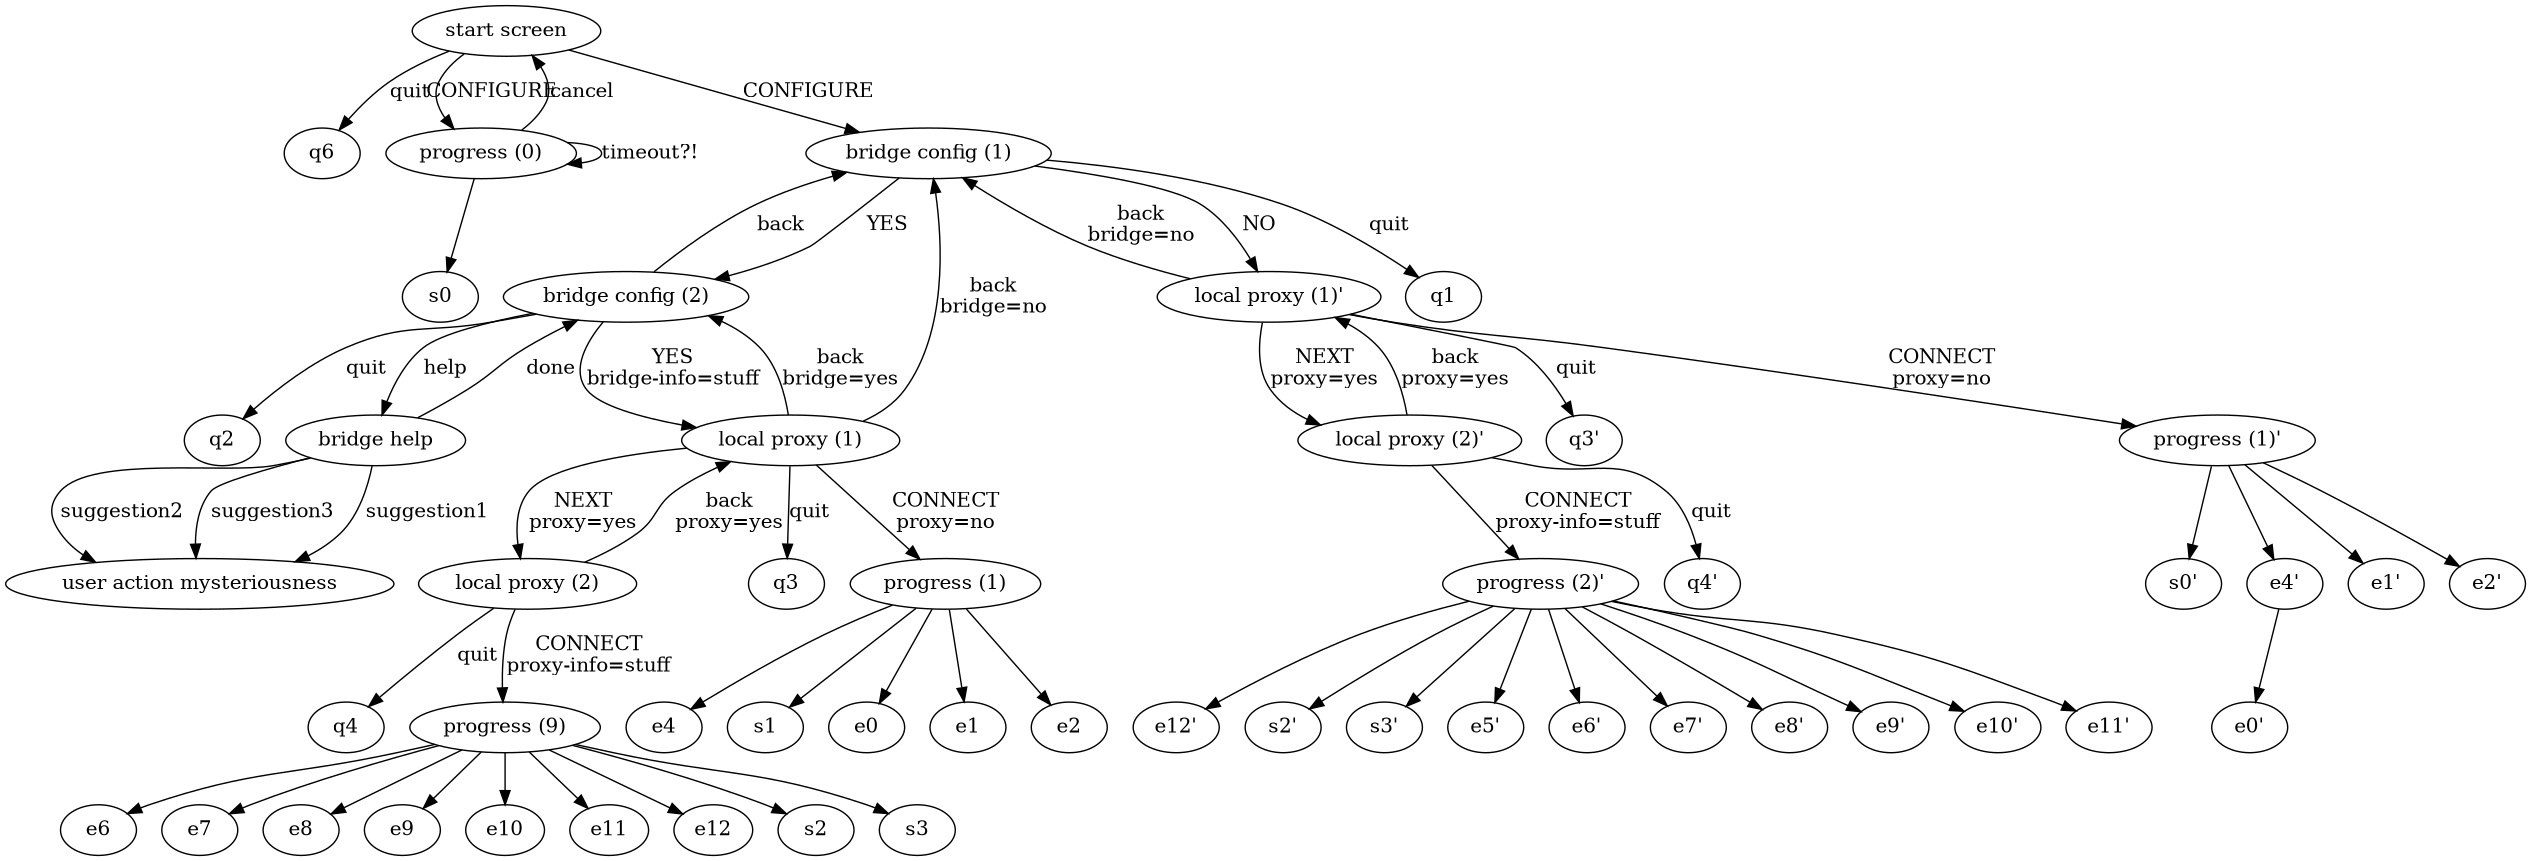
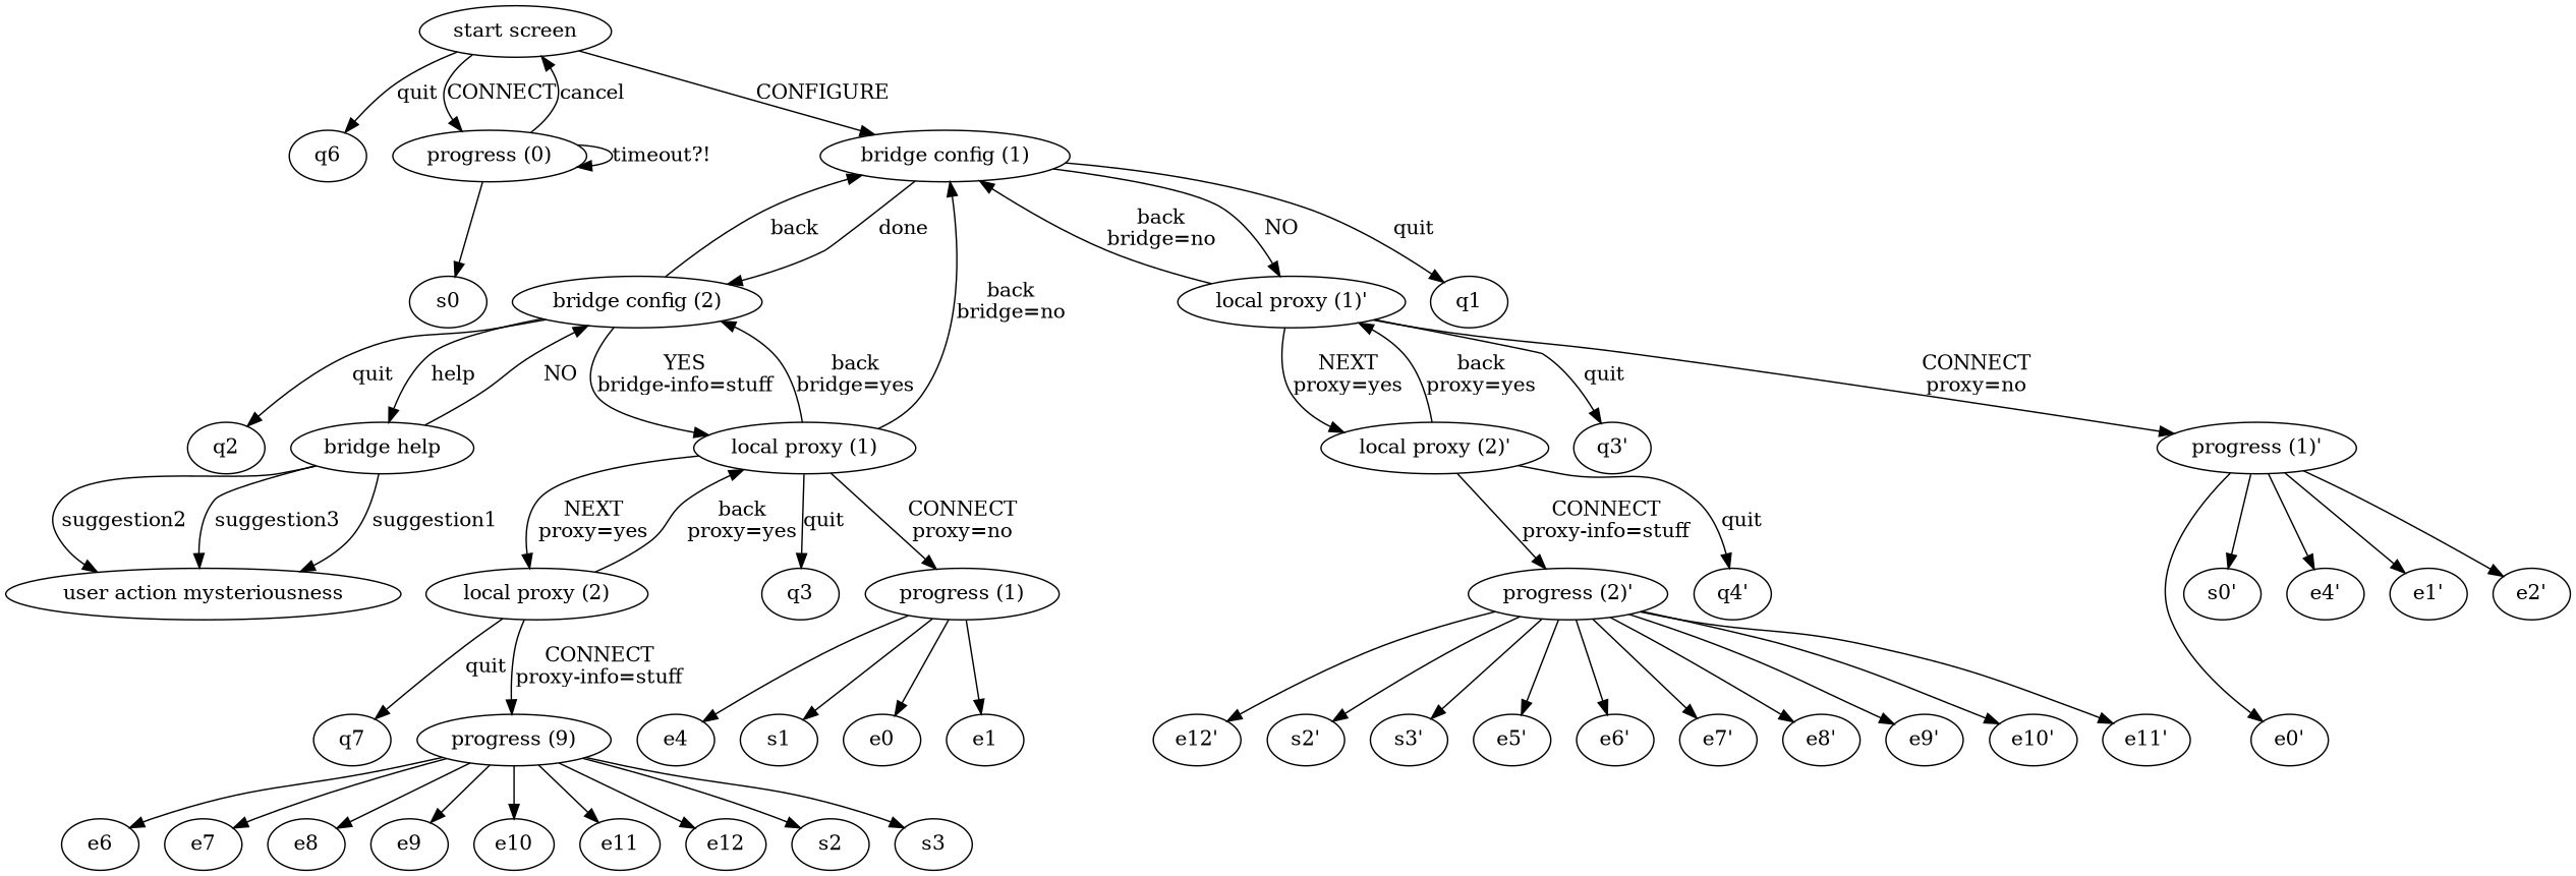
  digraph {
    n1 [label=q6]
    "start screen"
    "progress (0)"
    "bridge config (1)"
    s0
    q1
    "bridge config (2)"
    "local proxy (1)'"
    q2
    "bridge help"
    "local proxy (1)"
    "q3'"
    "progress (1)'"
    "local proxy (2)'"
    "user action mysteriousness"
    q3
    "progress (1)"
    "local proxy (2)"
    "s0'"
    "e0'"
    "e1'"
    "e2'"
    "e4'"
    "q4'"
    "progress (2)'"
    s1
    e0
    e1
-   e2
    e4
-   q4
+   q4 [label=q7]
    n32 [label="progress (9)"]
    e6
    e7
    e8
    e9
    e10
    e11
    e12
    s2
    s3
    "e5'"
    "e6'"
    "e7'"
    "e8'"
    "e9'"
    "e10'"
    "e11'"
    "e12'"
    "s2'"
    "s3'"
    "start screen" -> n1 [label=quit]
-   "start screen" -> "progress (0)" [label=CONFIGURE]
+   "start screen" -> "progress (0)" [label=CONNECT]
    "start screen" -> "bridge config (1)" [label=CONFIGURE]
    "progress (0)" -> "start screen" [label=cancel]
    "progress (0)" -> "progress (0)" [label="timeout?!"]
    "progress (0)" -> s0
    "bridge config (1)" -> q1 [label=quit]
-   "bridge config (1)" -> "bridge config (2)" [label=YES]
+   "bridge config (1)" -> "bridge config (2)" [label=done]
    "bridge config (1)" -> "local proxy (1)'" [label=NO]
    "bridge config (2)" -> "bridge config (1)" [label=back]
    "bridge config (2)" -> q2 [label=quit]
    "bridge config (2)" -> "bridge help" [label=help]
    "bridge config (2)" -> "local proxy (1)" [label="YES\nbridge-info=stuff"]
    "local proxy (1)'" -> "bridge config (1)" [label="back\nbridge=no"]
    "local proxy (1)'" -> "q3'" [label=quit]
    "local proxy (1)'" -> "progress (1)'" [label="CONNECT\nproxy=no"]
    "local proxy (1)'" -> "local proxy (2)'" [label="NEXT\nproxy=yes"]
-   "bridge help" -> "bridge config (2)" [label=done]
+   "bridge help" -> "bridge config (2)" [label=NO]
    "bridge help" -> "user action mysteriousness" [label=suggestion1]
    "bridge help" -> "user action mysteriousness" [label=suggestion2]
    "bridge help" -> "user action mysteriousness" [label=suggestion3]
    "local proxy (1)" -> "bridge config (1)" [label="back\nbridge=no"]
    "local proxy (1)" -> "bridge config (2)" [label="back\nbridge=yes"]
    "local proxy (1)" -> q3 [label=quit]
    "local proxy (1)" -> "progress (1)" [label="CONNECT\nproxy=no"]
    "local proxy (1)" -> "local proxy (2)" [label="NEXT\nproxy=yes"]
    "progress (1)'" -> "s0'"
-   "e4'" -> "e0'"
+   "progress (1)'" -> "e0'"
    "progress (1)'" -> "e1'"
    "progress (1)'" -> "e2'"
    "progress (1)'" -> "e4'"
    "local proxy (2)'" -> "local proxy (1)'" [label="back\nproxy=yes"]
    "local proxy (2)'" -> "q4'" [label=quit]
    "local proxy (2)'" -> "progress (2)'" [label="CONNECT\nproxy-info=stuff"]
    "progress (1)" -> s1
    "progress (1)" -> e0
    "progress (1)" -> e1
-   "progress (1)" -> e2
    "progress (1)" -> e4
    "local proxy (2)" -> "local proxy (1)" [label="back\nproxy=yes"]
    "local proxy (2)" -> q4 [label=quit]
    "local proxy (2)" -> n32 [label="CONNECT\nproxy-info=stuff"]
    "progress (2)'" -> "e5'"
    "progress (2)'" -> "e6'"
    "progress (2)'" -> "e7'"
    "progress (2)'" -> "e8'"
    "progress (2)'" -> "e9'"
    "progress (2)'" -> "e10'"
    "progress (2)'" -> "e11'"
    "progress (2)'" -> "e12'"
    "progress (2)'" -> "s2'"
    "progress (2)'" -> "s3'"
    n32 -> e6
    n32 -> e7
    n32 -> e8
    n32 -> e9
    n32 -> e10
    n32 -> e11
    n32 -> e12
    n32 -> s2
    n32 -> s3
  }
